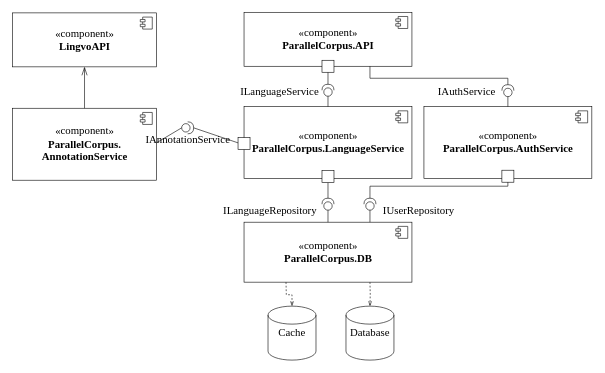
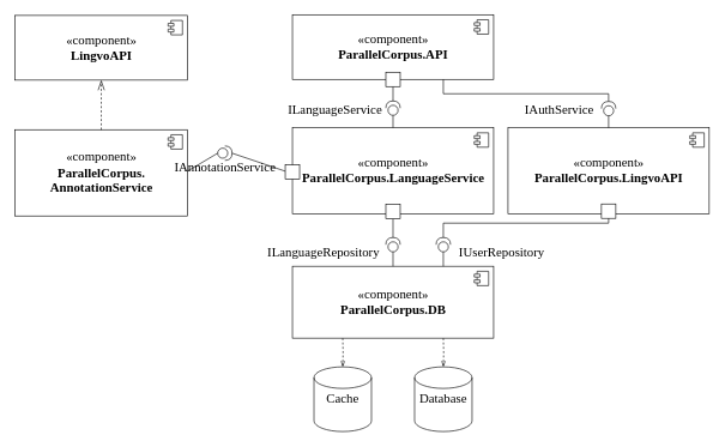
  <mxCell id="0" />
  <mxCell id="1" parent="0" />
  <mxCell id="2" value="«component»&lt;br&gt;&lt;b&gt;ParallelCorpus.&lt;br&gt;AnnotationService&lt;/b&gt;" style="html=1;dropTarget=0;fontFamily=Times New Roman;fontSize=18;" parent="1" vertex="1"><mxGeometry x="20" y="180" width="240" height="120" as="geometry" /></mxCell>
  <mxCell id="3" value="" style="shape=module;jettyWidth=8;jettyHeight=4;fontFamily=Times New Roman;fontSize=18;" parent="2" vertex="1"><mxGeometry x="1" width="20" height="20" relative="1" as="geometry"><mxPoint x="-27" y="7" as="offset" /></mxGeometry></mxCell>
  <mxCell id="4" value="«component»&lt;br&gt;&lt;b&gt;ParallelCorpus.API&lt;/b&gt;" style="html=1;dropTarget=0;fontFamily=Times New Roman;fontSize=18;" parent="1" vertex="1"><mxGeometry x="406" width="280" height="90" as="geometry" y="20" /></mxCell>
  <mxCell id="5" value="" style="shape=module;jettyWidth=8;jettyHeight=4;fontFamily=Times New Roman;fontSize=18;" parent="4" vertex="1"><mxGeometry x="1" width="20" height="20" relative="1" as="geometry"><mxPoint x="-27" y="7" as="offset" /></mxGeometry></mxCell>
  <mxCell id="6" value="Database" style="strokeWidth=1;html=1;shape=mxgraph.flowchart.database;whiteSpace=wrap;fontFamily=Times New Roman;fontSize=18;" parent="1" vertex="1"><mxGeometry x="576" y="510" width="80" height="90" as="geometry" /></mxCell>
- <mxCell id="7" value="Cache" style="strokeWidth=1;html=1;shape=mxgraph.flowchart.database;whiteSpace=wrap;fontFamily=Times New Roman;fontSize=18;" parent="1" vertex="1"><mxGeometry x="446" y="510" width="80" height="90" as="geometry" /></mxCell>
+ <mxCell id="7" value="Cache" style="strokeWidth=1;html=1;shape=mxgraph.flowchart.database;whiteSpace=wrap;fontFamily=Times New Roman;fontSize=18;" parent="1" vertex="1"><mxGeometry x="436" y="510" width="80" height="90" as="geometry" /></mxCell>
  <mxCell id="8" value="«component»&lt;b&gt;&lt;br&gt;ParallelCorpus.LanguageService&lt;/b&gt;" style="html=1;dropTarget=0;fontFamily=Times New Roman;fontSize=18;" parent="1" vertex="1"><mxGeometry x="406" y="177.333" width="280" height="120" as="geometry" /></mxCell>
  <mxCell id="9" value="" style="shape=module;jettyWidth=8;jettyHeight=4;fontFamily=Times New Roman;fontSize=18;" parent="8" vertex="1"><mxGeometry x="1" width="20" height="20" relative="1" as="geometry"><mxPoint x="-27" y="7" as="offset" /></mxGeometry></mxCell>
- <mxCell id="10" value="«component»&lt;b&gt;&lt;br&gt;ParallelCorpus.AuthService&lt;/b&gt;" style="html=1;dropTarget=0;fontFamily=Times New Roman;fontSize=18;" parent="1" vertex="1"><mxGeometry x="706" y="177.333" width="280" height="120" as="geometry" /></mxCell>
+ <mxCell id="10" value="«component»&lt;b&gt;&lt;br&gt;ParallelCorpus.LingvoAPI&lt;/b&gt;" style="html=1;dropTarget=0;fontFamily=Times New Roman;fontSize=18;" parent="1" vertex="1"><mxGeometry x="706" y="177.333" width="280" height="120" as="geometry" /></mxCell>
  <mxCell id="11" value="" style="shape=module;jettyWidth=8;jettyHeight=4;fontFamily=Times New Roman;fontSize=18;" parent="10" vertex="1"><mxGeometry x="1" width="20" height="20" relative="1" as="geometry"><mxPoint x="-27" y="7" as="offset" /></mxGeometry></mxCell>
  <mxCell id="12" value="" style="shape=providedRequiredInterface;html=1;verticalLabelPosition=bottom;sketch=0;labelBackgroundColor=none;strokeWidth=1;fontFamily=Times New Roman;fontSize=18;fontColor=default;rotation=-90;" parent="1" vertex="1"><mxGeometry x="536" y="140" width="20" height="20" as="geometry" /></mxCell>
  <mxCell id="13" value="" style="endArrow=none;html=1;rounded=0;fontFamily=Times New Roman;fontSize=18;fontColor=default;exitX=1;exitY=0.5;exitDx=0;exitDy=0;exitPerimeter=0;entryX=0.5;entryY=1;entryDx=0;entryDy=0;startArrow=none;" parent="1" source="37" target="4" edge="1"><mxGeometry width="50" height="50" relative="1" as="geometry"><mxPoint x="596" y="180" as="sourcePoint" /><mxPoint x="546" y="120" as="targetPoint" /></mxGeometry></mxCell>
  <mxCell id="14" value="ILanguageService" style="edgeLabel;html=1;align=center;verticalAlign=middle;resizable=0;points=[];fontSize=18;fontFamily=Times New Roman;fontColor=default;labelBackgroundColor=none;" parent="13" vertex="1" connectable="0"><mxGeometry x="0.406" relative="1" as="geometry"><mxPoint x="-85" y="41" as="offset" /></mxGeometry></mxCell>
  <mxCell id="15" value="" style="endArrow=none;html=1;rounded=0;fontFamily=Times New Roman;fontSize=18;fontColor=default;exitX=0.5;exitY=0;exitDx=0;exitDy=0;entryX=0;entryY=0.5;entryDx=0;entryDy=0;entryPerimeter=0;" parent="1" source="8" target="12" edge="1"><mxGeometry width="50" height="50" relative="1" as="geometry"><mxPoint x="566" y="200" as="sourcePoint" /><mxPoint x="616" y="150" as="targetPoint" /></mxGeometry></mxCell>
  <mxCell id="16" value="" style="shape=providedRequiredInterface;html=1;verticalLabelPosition=bottom;sketch=0;labelBackgroundColor=none;strokeWidth=1;fontFamily=Times New Roman;fontSize=18;fontColor=default;rotation=-90;" parent="1" vertex="1"><mxGeometry x="836" y="140.67" width="20" height="20" as="geometry" /></mxCell>
  <mxCell id="17" value="" style="endArrow=none;html=1;rounded=0;fontFamily=Times New Roman;fontSize=18;fontColor=default;exitX=1;exitY=0.5;exitDx=0;exitDy=0;exitPerimeter=0;entryX=0.75;entryY=1;entryDx=0;entryDy=0;" parent="1" source="16" target="4" edge="1"><mxGeometry width="50" height="50" relative="1" as="geometry"><mxPoint x="896" y="180.67" as="sourcePoint" /><mxPoint x="846" y="110.67" as="targetPoint" /><Array as="points"><mxPoint x="846" y="130" /><mxPoint x="616" y="130" /></Array></mxGeometry></mxCell>
  <mxCell id="18" value="IAuthService" style="edgeLabel;html=1;align=center;verticalAlign=middle;resizable=0;points=[];fontSize=18;fontFamily=Times New Roman;fontColor=default;labelBackgroundColor=none;" parent="17" vertex="1" connectable="0"><mxGeometry x="0.406" relative="1" as="geometry"><mxPoint x="103" y="21" as="offset" /></mxGeometry></mxCell>
  <mxCell id="19" value="" style="endArrow=none;html=1;rounded=0;fontFamily=Times New Roman;fontSize=18;fontColor=default;exitX=0.5;exitY=0;exitDx=0;exitDy=0;entryX=0;entryY=0.5;entryDx=0;entryDy=0;entryPerimeter=0;" parent="1" source="10" target="16" edge="1"><mxGeometry width="50" height="50" relative="1" as="geometry"><mxPoint x="856" y="160.003" as="sourcePoint" /><mxPoint x="926" y="132.67" as="targetPoint" /></mxGeometry></mxCell>
  <mxCell id="20" value="IAnnotationService" style="shape=providedRequiredInterface;html=1;verticalLabelPosition=bottom;sketch=0;labelBackgroundColor=none;strokeWidth=1;fontFamily=Times New Roman;fontSize=18;fontColor=default;" parent="1" vertex="1"><mxGeometry x="302" y="202.67" width="20" height="20" as="geometry" /></mxCell>
  <mxCell id="21" value="" style="endArrow=none;html=1;rounded=0;fontFamily=Times New Roman;fontSize=18;fontColor=default;exitX=1;exitY=0.5;exitDx=0;exitDy=0;entryX=0;entryY=0.5;entryDx=0;entryDy=0;entryPerimeter=0;" parent="1" target="20" edge="1"><mxGeometry width="50" height="50" relative="1" as="geometry"><mxPoint x="260" y="237.67" as="sourcePoint" /><mxPoint x="384" y="292" as="targetPoint" /></mxGeometry></mxCell>
  <mxCell id="22" value="" style="endArrow=none;html=1;rounded=0;fontFamily=Times New Roman;fontSize=18;fontColor=default;exitX=1;exitY=0.5;exitDx=0;exitDy=0;exitPerimeter=0;entryX=0.008;entryY=0.439;entryDx=0;entryDy=0;entryPerimeter=0;" parent="1" source="20" target="38" edge="1"><mxGeometry width="50" height="50" relative="1" as="geometry"><mxPoint x="360" y="237.67" as="sourcePoint" /><mxPoint x="398" y="239" as="targetPoint" /><Array as="points" /></mxGeometry></mxCell>
  <mxCell id="23" style="edgeStyle=orthogonalEdgeStyle;rounded=0;orthogonalLoop=1;jettySize=auto;html=1;exitX=0.25;exitY=1;exitDx=0;exitDy=0;entryX=0.5;entryY=0;entryDx=0;entryDy=0;entryPerimeter=0;dashed=1;fontFamily=Times New Roman;fontSize=18;fontColor=default;endArrow=openThin;endFill=0;" parent="1" target="7" edge="1"><mxGeometry relative="1" as="geometry"><mxPoint x="476" y="470" as="sourcePoint" /></mxGeometry></mxCell>
  <mxCell id="24" style="edgeStyle=orthogonalEdgeStyle;rounded=0;orthogonalLoop=1;jettySize=auto;html=1;exitX=0.75;exitY=1;exitDx=0;exitDy=0;entryX=0.5;entryY=0;entryDx=0;entryDy=0;entryPerimeter=0;dashed=1;fontFamily=Times New Roman;fontSize=18;fontColor=default;endArrow=openThin;endFill=0;" parent="1" target="6" edge="1"><mxGeometry relative="1" as="geometry"><mxPoint x="616" y="470" as="sourcePoint" /></mxGeometry></mxCell>
  <mxCell id="25" value="" style="shape=providedRequiredInterface;html=1;verticalLabelPosition=bottom;sketch=0;labelBackgroundColor=none;strokeWidth=1;fontFamily=Times New Roman;fontSize=18;fontColor=default;rotation=-90;" parent="1" vertex="1"><mxGeometry x="536" y="330" width="20" height="20" as="geometry" /></mxCell>
  <mxCell id="26" value="" style="endArrow=none;html=1;rounded=0;fontFamily=Times New Roman;fontSize=18;fontColor=default;exitX=1;exitY=0.5;exitDx=0;exitDy=0;exitPerimeter=0;entryX=0.5;entryY=1;entryDx=0;entryDy=0;startArrow=none;" parent="1" source="34" target="8" edge="1"><mxGeometry width="50" height="50" relative="1" as="geometry"><mxPoint x="596" y="310" as="sourcePoint" /><mxPoint x="646" y="260" as="targetPoint" /></mxGeometry></mxCell>
  <mxCell id="27" value="" style="endArrow=none;html=1;rounded=0;fontFamily=Times New Roman;fontSize=18;fontColor=default;exitX=0.5;exitY=0;exitDx=0;exitDy=0;entryX=0;entryY=0.5;entryDx=0;entryDy=0;entryPerimeter=0;" parent="1" target="25" edge="1"><mxGeometry width="50" height="50" relative="1" as="geometry"><mxPoint x="546" y="380" as="sourcePoint" /><mxPoint x="646" y="260" as="targetPoint" /></mxGeometry></mxCell>
  <mxCell id="28" value="" style="shape=providedRequiredInterface;html=1;verticalLabelPosition=bottom;sketch=0;labelBackgroundColor=none;strokeWidth=1;fontFamily=Times New Roman;fontSize=18;fontColor=default;rotation=-90;" parent="1" vertex="1"><mxGeometry x="606" y="330" width="20" height="20" as="geometry" /></mxCell>
  <mxCell id="29" value="" style="endArrow=none;html=1;rounded=0;fontFamily=Times New Roman;fontSize=18;fontColor=default;exitX=0.75;exitY=0;exitDx=0;exitDy=0;entryX=0;entryY=0.5;entryDx=0;entryDy=0;entryPerimeter=0;" parent="1" target="28" edge="1"><mxGeometry width="50" height="50" relative="1" as="geometry"><mxPoint x="616" y="380" as="sourcePoint" /><mxPoint x="706" y="270" as="targetPoint" /></mxGeometry></mxCell>
  <mxCell id="30" value="IUserRepository" style="edgeLabel;html=1;align=center;verticalAlign=middle;resizable=0;points=[];fontSize=18;fontFamily=Times New Roman;fontColor=default;" parent="29" vertex="1" connectable="0"><mxGeometry x="0.28" y="2" relative="1" as="geometry"><mxPoint x="82" y="-11" as="offset" /></mxGeometry></mxCell>
  <mxCell id="31" value="" style="endArrow=none;html=1;rounded=0;fontFamily=Times New Roman;fontSize=18;fontColor=default;exitX=1;exitY=0.5;exitDx=0;exitDy=0;exitPerimeter=0;entryX=0.5;entryY=1;entryDx=0;entryDy=0;" parent="1" source="28" target="10" edge="1"><mxGeometry width="50" height="50" relative="1" as="geometry"><mxPoint x="656" y="320" as="sourcePoint" /><mxPoint x="706" y="270" as="targetPoint" /><Array as="points"><mxPoint x="616" y="310" /><mxPoint x="846" y="310" /></Array></mxGeometry></mxCell>
  <mxCell id="32" value="" style="endArrow=none;html=1;rounded=0;fontFamily=Times New Roman;fontSize=18;fontColor=default;exitX=1;exitY=0.5;exitDx=0;exitDy=0;exitPerimeter=0;entryX=0.5;entryY=1;entryDx=0;entryDy=0;" parent="1" source="25" target="34" edge="1"><mxGeometry width="50" height="50" relative="1" as="geometry"><mxPoint x="546" y="330" as="sourcePoint" /><mxPoint x="546" y="297.333" as="targetPoint" /></mxGeometry></mxCell>
  <mxCell id="33" value="ILanguageRepository" style="edgeLabel;html=1;align=center;verticalAlign=middle;resizable=0;points=[];fontSize=18;fontFamily=Times New Roman;fontColor=default;" parent="32" vertex="1" connectable="0"><mxGeometry x="-0.412" relative="1" as="geometry"><mxPoint x="-98" y="28" as="offset" /></mxGeometry></mxCell>
  <mxCell id="34" value="" style="whiteSpace=wrap;html=1;aspect=fixed;labelBackgroundColor=none;strokeWidth=1;fontFamily=Times New Roman;fontSize=18;fontColor=default;" parent="1" vertex="1"><mxGeometry x="536" y="284" width="20" height="20" as="geometry" /></mxCell>
  <mxCell id="35" value="" style="whiteSpace=wrap;html=1;aspect=fixed;labelBackgroundColor=none;strokeWidth=1;fontFamily=Times New Roman;fontSize=18;fontColor=default;" parent="1" vertex="1"><mxGeometry x="836" y="283.33" width="20" height="20" as="geometry" /></mxCell>
  <mxCell id="36" value="" style="endArrow=none;html=1;rounded=0;fontFamily=Times New Roman;fontSize=18;fontColor=default;exitX=1;exitY=0.5;exitDx=0;exitDy=0;exitPerimeter=0;entryX=0.5;entryY=1;entryDx=0;entryDy=0;" parent="1" source="12" target="37" edge="1"><mxGeometry width="50" height="50" relative="1" as="geometry"><mxPoint x="546" y="140" as="sourcePoint" /><mxPoint x="546" y="110" as="targetPoint" /></mxGeometry></mxCell>
  <mxCell id="37" value="" style="whiteSpace=wrap;html=1;aspect=fixed;labelBackgroundColor=none;strokeWidth=1;fontFamily=Times New Roman;fontSize=18;fontColor=default;" parent="1" vertex="1"><mxGeometry x="536" y="100" width="20" height="20" as="geometry" /></mxCell>
  <mxCell id="38" value="" style="whiteSpace=wrap;html=1;aspect=fixed;labelBackgroundColor=none;strokeWidth=1;fontFamily=Times New Roman;fontSize=18;fontColor=default;" parent="1" vertex="1"><mxGeometry x="396" y="229" width="20" height="20" as="geometry" /></mxCell>
  <mxCell id="39" value="«component»&lt;b&gt;&lt;br&gt;ParallelCorpus.DB&lt;/b&gt;" style="html=1;dropTarget=0;fontFamily=Times New Roman;fontSize=18;" parent="1" vertex="1"><mxGeometry x="406" y="370" width="280" height="100" as="geometry" /></mxCell>
  <mxCell id="40" value="" style="shape=module;jettyWidth=8;jettyHeight=4;fontFamily=Times New Roman;fontSize=18;" parent="39" vertex="1"><mxGeometry x="1" width="20" height="20" relative="1" as="geometry"><mxPoint x="-27" y="7" as="offset" /></mxGeometry></mxCell>
  <mxCell id="41" value="«component»&lt;br&gt;&lt;b&gt;LingvoAPI&lt;br&gt;&lt;/b&gt;" style="html=1;dropTarget=0;fontFamily=Times New Roman;fontSize=18;" parent="1" vertex="1"><mxGeometry x="20" y="21" width="240" height="90" as="geometry" /></mxCell>
  <mxCell id="42" value="" style="shape=module;jettyWidth=8;jettyHeight=4;fontFamily=Times New Roman;fontSize=18;" parent="41" vertex="1"><mxGeometry x="1" width="20" height="20" relative="1" as="geometry"><mxPoint x="-27" y="7" as="offset" /></mxGeometry></mxCell>
- <mxCell id="43" value="" style="endArrow=openThin;endSize=12;dashed=0;html=1;rounded=0;entryX=0.5;entryY=1;entryDx=0;entryDy=0;exitX=0.5;exitY=0;exitDx=0;exitDy=0;endFill=0;" parent="1" source="2" target="41" edge="1"><mxGeometry width="160" relative="1" as="geometry"><mxPoint x="120" y="140" as="sourcePoint" /><mxPoint x="280" y="140" as="targetPoint" /></mxGeometry></mxCell>
+ <mxCell id="43" value="" style="endArrow=openThin;endSize=12;dashed=1;html=1;rounded=0;entryX=0.5;entryY=1;entryDx=0;entryDy=0;exitX=0.5;exitY=0;exitDx=0;exitDy=0;endFill=0;" parent="1" source="2" target="41" edge="1"><mxGeometry width="160" relative="1" as="geometry"><mxPoint x="120" y="140" as="sourcePoint" /><mxPoint x="280" y="140" as="targetPoint" /></mxGeometry></mxCell>
